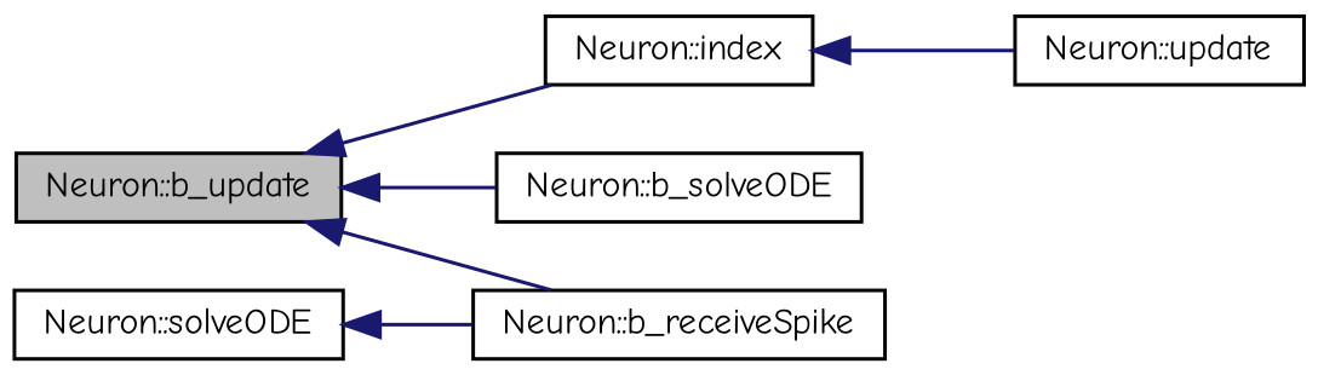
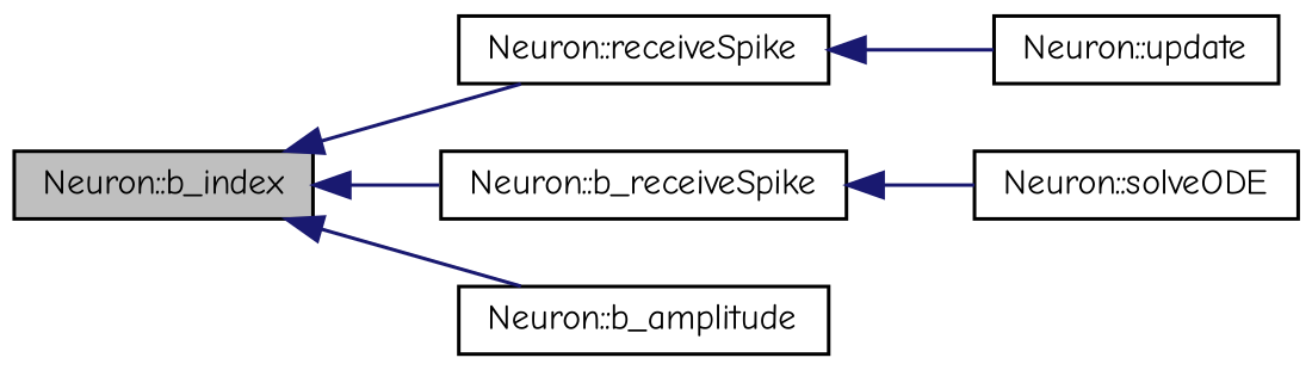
  digraph {
    fontname="Comic Neue"
    rankdir=LR
    node [color=black fillcolor=white fontname="Comic Neue" fontsize=10 shape=record style=filled]
    edge [color=midnightblue dir=back fontname="Comic Neue" fontsize=10 labelfontname=Helvetica labelfontsize=10 style=solid]
-   n1 [fillcolor=grey75 fontcolor=black height=0.2 label="Neuron::b_update" width=0.4]
-   n2 [height=0.2 label="Neuron::index" width=0.4]
+   n1 [fillcolor=grey75 fontcolor=black height=0.2 label="Neuron::b_index" width=0.4]
+   n2 [height=0.2 label="Neuron::receiveSpike" width=0.4]
    n3 [height=0.2 label="Neuron::b_receiveSpike" width=0.4]
-   n4 [height=0.2 label="Neuron::b_solveODE" width=0.4]
+   n4 [height=0.2 label="Neuron::b_amplitude" width=0.4]
    n5 [height=0.2 label="Neuron::update" width=0.4]
    n6 [height=0.2 label="Neuron::solveODE" width=0.4]
    n1 -> n2
    n1 -> n3
    n1 -> n4
    n2 -> n5
-   n6 -> n3
+   n3 -> n6
  }
